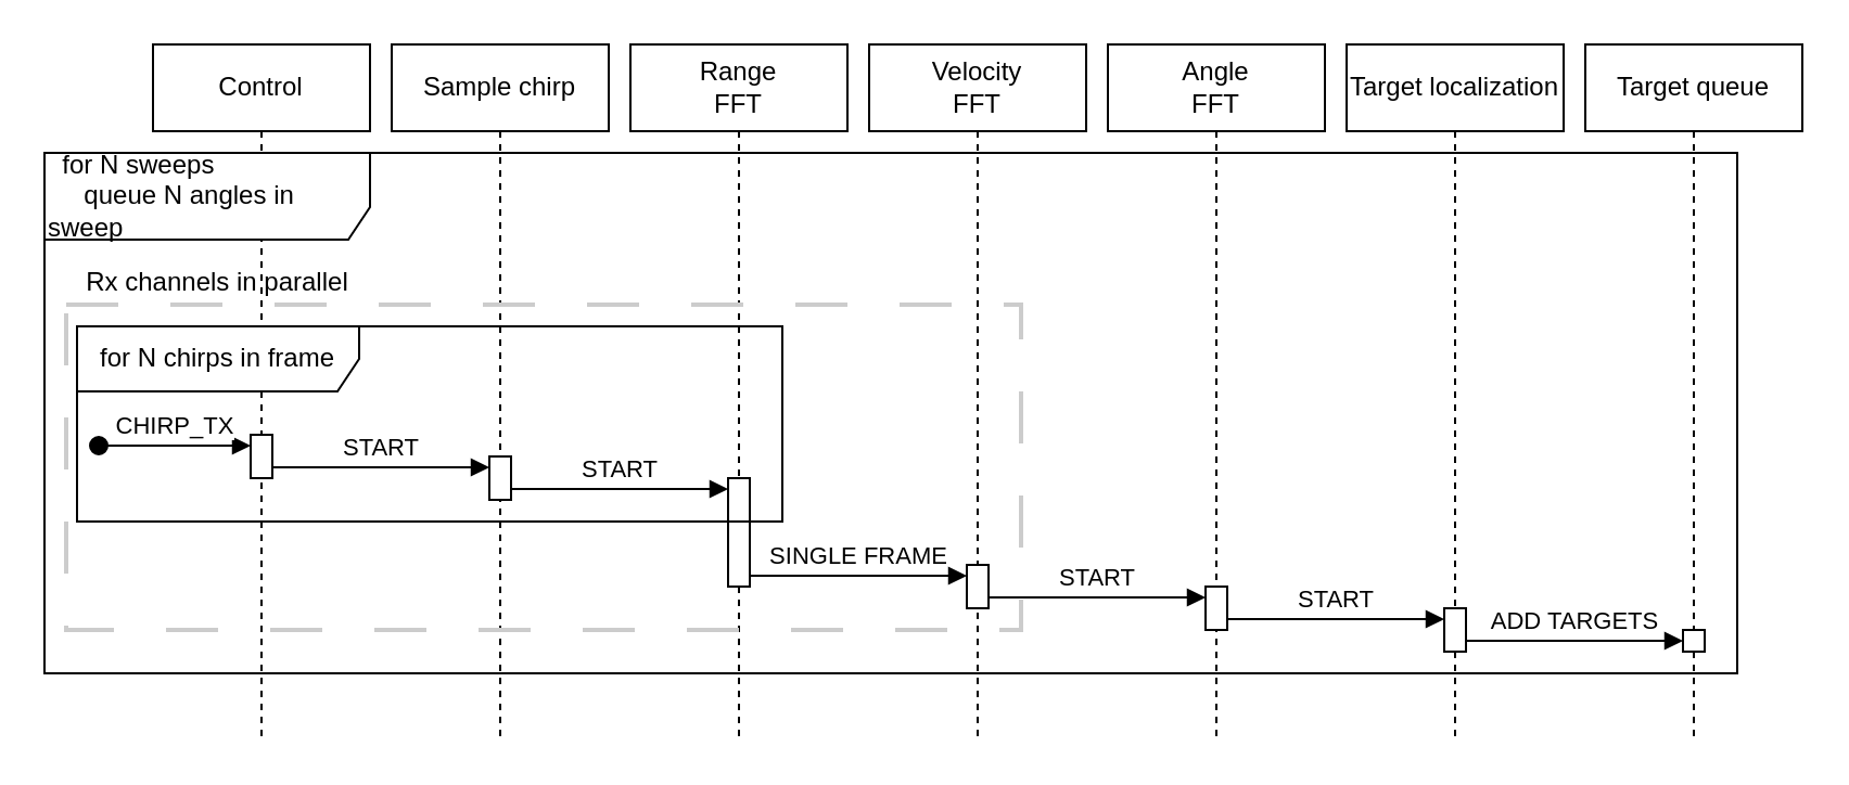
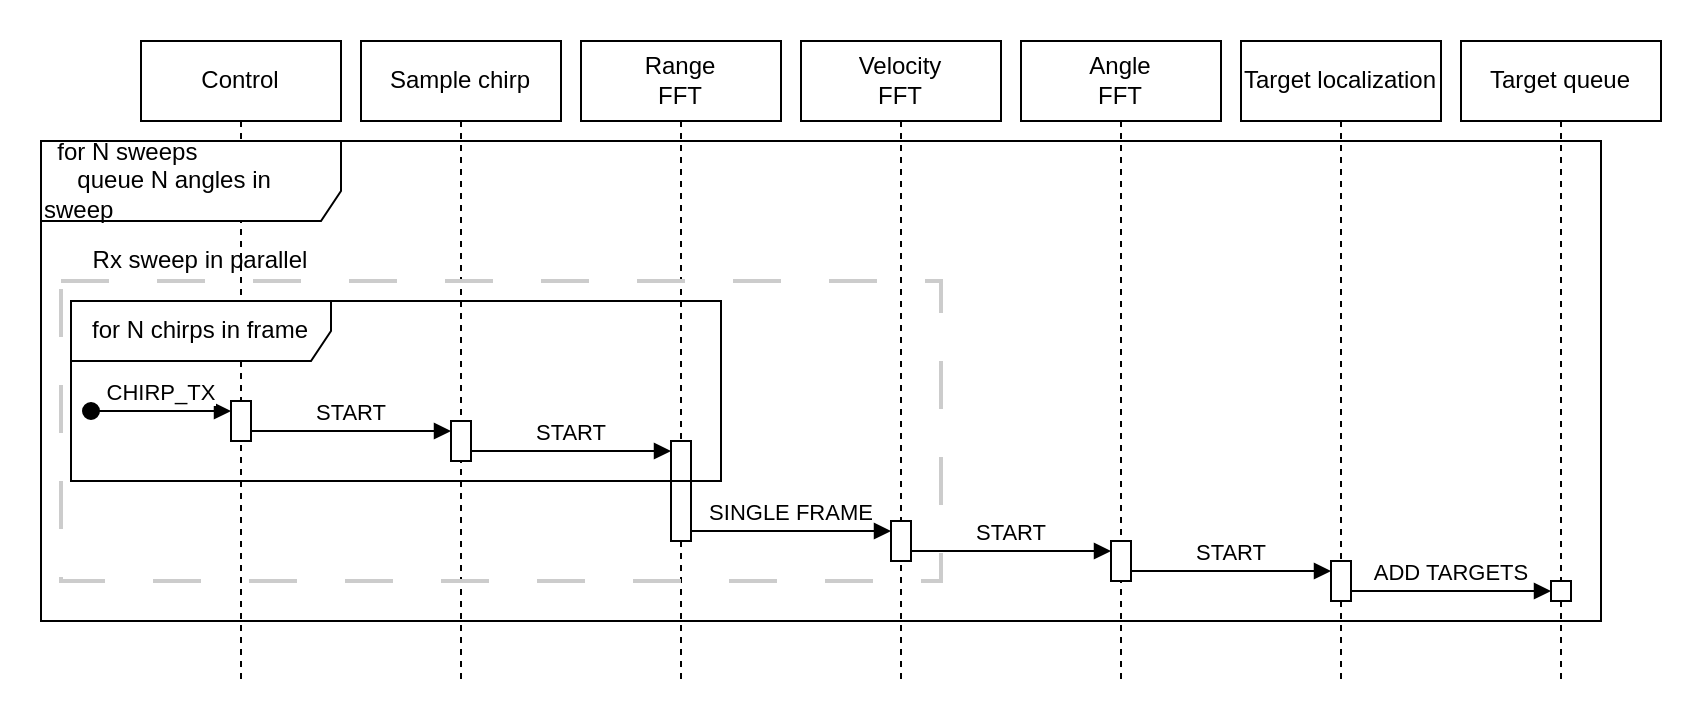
  <mxCell id="0" />
  <mxCell id="1" parent="0" />
  <mxCell id="2" value="Control" style="shape=umlLifeline;perimeter=lifelinePerimeter;whiteSpace=wrap;html=1;container=1;dropTarget=0;collapsible=0;recursiveResize=0;outlineConnect=0;portConstraint=eastwest;newEdgeStyle={&quot;edgeStyle&quot;:&quot;elbowEdgeStyle&quot;,&quot;elbow&quot;:&quot;vertical&quot;,&quot;curved&quot;:0,&quot;rounded&quot;:0};" parent="1" vertex="1"><mxGeometry x="70" y="20" width="100" height="320" as="geometry" /></mxCell>
  <mxCell id="3" value="" style="html=1;points=[[0,0,0,0,5],[0,1,0,0,-5],[1,0,0,0,5],[1,1,0,0,-5]];perimeter=orthogonalPerimeter;outlineConnect=0;targetShapes=umlLifeline;portConstraint=eastwest;newEdgeStyle={&quot;curved&quot;:0,&quot;rounded&quot;:0};" vertex="1" parent="2"><mxGeometry x="45" y="180" width="10" height="20" as="geometry" /></mxCell>
  <mxCell id="4" value="CHIRP_TX" style="html=1;verticalAlign=bottom;startArrow=oval;endArrow=block;startSize=8;curved=0;rounded=0;entryX=0;entryY=0;entryDx=0;entryDy=5;" edge="1" target="3" parent="2"><mxGeometry relative="1" as="geometry"><mxPoint x="-25" y="185" as="sourcePoint" /></mxGeometry></mxCell>
  <mxCell id="5" value="Target localization" style="shape=umlLifeline;perimeter=lifelinePerimeter;whiteSpace=wrap;html=1;container=1;dropTarget=0;collapsible=0;recursiveResize=0;outlineConnect=0;portConstraint=eastwest;newEdgeStyle={&quot;edgeStyle&quot;:&quot;elbowEdgeStyle&quot;,&quot;elbow&quot;:&quot;vertical&quot;,&quot;curved&quot;:0,&quot;rounded&quot;:0};" parent="1" vertex="1"><mxGeometry x="620" y="20" width="100" height="320" as="geometry" /></mxCell>
  <mxCell id="6" value="Angle&lt;br&gt;FFT" style="shape=umlLifeline;perimeter=lifelinePerimeter;whiteSpace=wrap;html=1;container=1;dropTarget=0;collapsible=0;recursiveResize=0;outlineConnect=0;portConstraint=eastwest;newEdgeStyle={&quot;edgeStyle&quot;:&quot;elbowEdgeStyle&quot;,&quot;elbow&quot;:&quot;vertical&quot;,&quot;curved&quot;:0,&quot;rounded&quot;:0};" parent="1" vertex="1"><mxGeometry x="510" y="20" width="100" height="320" as="geometry" /></mxCell>
  <mxCell id="7" value="Velocity&lt;br&gt;FFT" style="shape=umlLifeline;perimeter=lifelinePerimeter;whiteSpace=wrap;html=1;container=1;dropTarget=0;collapsible=0;recursiveResize=0;outlineConnect=0;portConstraint=eastwest;newEdgeStyle={&quot;edgeStyle&quot;:&quot;elbowEdgeStyle&quot;,&quot;elbow&quot;:&quot;vertical&quot;,&quot;curved&quot;:0,&quot;rounded&quot;:0};" parent="1" vertex="1"><mxGeometry x="400" y="20" width="100" height="320" as="geometry" /></mxCell>
  <mxCell id="8" value="Range&lt;br&gt;FFT" style="shape=umlLifeline;perimeter=lifelinePerimeter;whiteSpace=wrap;html=1;container=1;dropTarget=0;collapsible=0;recursiveResize=0;outlineConnect=0;portConstraint=eastwest;newEdgeStyle={&quot;edgeStyle&quot;:&quot;elbowEdgeStyle&quot;,&quot;elbow&quot;:&quot;vertical&quot;,&quot;curved&quot;:0,&quot;rounded&quot;:0};" parent="1" vertex="1"><mxGeometry x="290" y="20" width="100" height="320" as="geometry" /></mxCell>
  <mxCell id="9" value="Sample chirp" style="shape=umlLifeline;perimeter=lifelinePerimeter;whiteSpace=wrap;html=1;container=1;dropTarget=0;collapsible=0;recursiveResize=0;outlineConnect=0;portConstraint=eastwest;newEdgeStyle={&quot;edgeStyle&quot;:&quot;elbowEdgeStyle&quot;,&quot;elbow&quot;:&quot;vertical&quot;,&quot;curved&quot;:0,&quot;rounded&quot;:0};" parent="1" vertex="1"><mxGeometry x="180" y="20" width="100" height="320" as="geometry" /></mxCell>
  <mxCell id="10" value="" style="html=1;points=[[0,0,0,0,5],[0,1,0,0,-5],[1,0,0,0,5],[1,1,0,0,-5]];perimeter=orthogonalPerimeter;outlineConnect=0;targetShapes=umlLifeline;portConstraint=eastwest;newEdgeStyle={&quot;curved&quot;:0,&quot;rounded&quot;:0};" vertex="1" parent="9"><mxGeometry x="45" y="190" width="10" height="20" as="geometry" /></mxCell>
  <mxCell id="11" value="Target queue" style="shape=umlLifeline;perimeter=lifelinePerimeter;whiteSpace=wrap;html=1;container=1;dropTarget=0;collapsible=0;recursiveResize=0;outlineConnect=0;portConstraint=eastwest;newEdgeStyle={&quot;edgeStyle&quot;:&quot;elbowEdgeStyle&quot;,&quot;elbow&quot;:&quot;vertical&quot;,&quot;curved&quot;:0,&quot;rounded&quot;:0};" vertex="1" parent="1"><mxGeometry x="730" y="20" width="100" height="320" as="geometry" /></mxCell>
  <mxCell id="12" value="START" style="html=1;verticalAlign=bottom;endArrow=block;curved=0;rounded=0;entryX=0;entryY=0;entryDx=0;entryDy=5;" edge="1" target="10" parent="1"><mxGeometry relative="1" as="geometry"><mxPoint x="125" y="215" as="sourcePoint" /></mxGeometry></mxCell>
  <mxCell id="13" value="" style="html=1;points=[[0,0,0,0,5],[0,1,0,0,-5],[1,0,0,0,5],[1,1,0,0,-5]];perimeter=orthogonalPerimeter;outlineConnect=0;targetShapes=umlLifeline;portConstraint=eastwest;newEdgeStyle={&quot;curved&quot;:0,&quot;rounded&quot;:0};" vertex="1" parent="1"><mxGeometry x="335" y="220" width="10" height="50" as="geometry" /></mxCell>
  <mxCell id="14" value="START" style="html=1;verticalAlign=bottom;endArrow=block;curved=0;rounded=0;entryX=0;entryY=0;entryDx=0;entryDy=5;" edge="1" parent="1" target="13"><mxGeometry relative="1" as="geometry"><mxPoint x="235" y="225" as="sourcePoint" /></mxGeometry></mxCell>
  <mxCell id="15" value="" style="html=1;points=[[0,0,0,0,5],[0,1,0,0,-5],[1,0,0,0,5],[1,1,0,0,-5]];perimeter=orthogonalPerimeter;outlineConnect=0;targetShapes=umlLifeline;portConstraint=eastwest;newEdgeStyle={&quot;curved&quot;:0,&quot;rounded&quot;:0};" vertex="1" parent="1"><mxGeometry x="445" y="260" width="10" height="20" as="geometry" /></mxCell>
  <mxCell id="16" value="SINGLE FRAME" style="html=1;verticalAlign=bottom;endArrow=block;curved=0;rounded=0;entryX=0;entryY=0;entryDx=0;entryDy=5;" edge="1" parent="1"><mxGeometry relative="1" as="geometry"><mxPoint x="345" y="265" as="sourcePoint" /><mxPoint x="445" y="265" as="targetPoint" /></mxGeometry></mxCell>
  <mxCell id="17" value="" style="html=1;points=[[0,0,0,0,5],[0,1,0,0,-5],[1,0,0,0,5],[1,1,0,0,-5]];perimeter=orthogonalPerimeter;outlineConnect=0;targetShapes=umlLifeline;portConstraint=eastwest;newEdgeStyle={&quot;curved&quot;:0,&quot;rounded&quot;:0};" vertex="1" parent="1"><mxGeometry x="555" y="270" width="10" height="20" as="geometry" /></mxCell>
  <mxCell id="18" value="START" style="html=1;verticalAlign=bottom;endArrow=block;curved=0;rounded=0;entryX=0;entryY=0;entryDx=0;entryDy=5;" edge="1" parent="1" target="17"><mxGeometry relative="1" as="geometry"><mxPoint x="455" y="275" as="sourcePoint" /></mxGeometry></mxCell>
  <mxCell id="19" value="" style="html=1;points=[[0,0,0,0,5],[0,1,0,0,-5],[1,0,0,0,5],[1,1,0,0,-5]];perimeter=orthogonalPerimeter;outlineConnect=0;targetShapes=umlLifeline;portConstraint=eastwest;newEdgeStyle={&quot;curved&quot;:0,&quot;rounded&quot;:0};" vertex="1" parent="1"><mxGeometry x="665" y="280" width="10" height="20" as="geometry" /></mxCell>
  <mxCell id="20" value="START" style="html=1;verticalAlign=bottom;endArrow=block;curved=0;rounded=0;entryX=0;entryY=0;entryDx=0;entryDy=5;" edge="1" parent="1" target="19"><mxGeometry relative="1" as="geometry"><mxPoint x="565" y="285" as="sourcePoint" /></mxGeometry></mxCell>
  <mxCell id="21" value="" style="html=1;points=[[0,0,0,0,5],[0,1,0,0,-5],[1,0,0,0,5],[1,1,0,0,-5]];perimeter=orthogonalPerimeter;outlineConnect=0;targetShapes=umlLifeline;portConstraint=eastwest;newEdgeStyle={&quot;curved&quot;:0,&quot;rounded&quot;:0};" vertex="1" parent="1"><mxGeometry x="775" y="290" width="10" height="10" as="geometry" /></mxCell>
  <mxCell id="22" value="ADD TARGETS" style="html=1;verticalAlign=bottom;endArrow=block;curved=0;rounded=0;entryX=0;entryY=0;entryDx=0;entryDy=5;" edge="1" parent="1" target="21"><mxGeometry relative="1" as="geometry"><mxPoint x="675" y="295" as="sourcePoint" /></mxGeometry></mxCell>
  <mxCell id="23" value="for N chirps in frame" style="shape=umlFrame;whiteSpace=wrap;html=1;pointerEvents=0;width=130;height=30;" vertex="1" parent="1"><mxGeometry x="35" y="150" width="325" height="90" as="geometry" /></mxCell>
  <mxCell id="24" value="&amp;nbsp; for N sweeps&lt;br&gt;&amp;nbsp; &amp;nbsp; &amp;nbsp;queue N angles in sweep" style="shape=umlFrame;whiteSpace=wrap;html=1;pointerEvents=0;width=150;height=40;align=left;" vertex="1" parent="1"><mxGeometry x="20" y="70" width="780" height="240" as="geometry" /></mxCell>
  <mxCell id="25" value="" style="rounded=0;whiteSpace=wrap;html=1;fillColor=none;dashed=1;dashPattern=12 12;strokeWidth=2;strokeColor=light-dark(#CCCCCC,#EDEDED);" vertex="1" parent="1"><mxGeometry x="30" y="140" width="440" height="150" as="geometry" /></mxCell>
- <mxCell id="26" value="Rx channels in parallel" style="text;html=1;align=center;verticalAlign=middle;whiteSpace=wrap;rounded=0;" vertex="1" parent="1"><mxGeometry x="30" y="120" width="140" height="20" as="geometry" /></mxCell>
+ <mxCell id="26" value="Rx sweep in parallel" style="text;html=1;align=center;verticalAlign=middle;whiteSpace=wrap;rounded=0;" vertex="1" parent="1"><mxGeometry x="30" y="120" width="140" height="20" as="geometry" /></mxCell>
